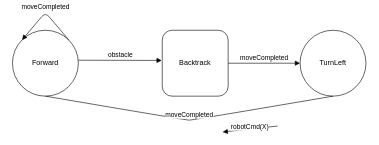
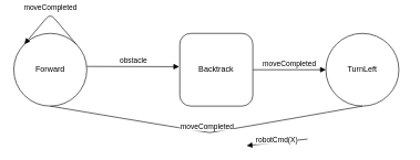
  <mxCell id="0" />
  <mxCell id="1" parent="0" />
  <mxCell id="2" value="robotCmd(X)" style="html=1;verticalAlign=bottom;endArrow=block;entryX=0.017;entryY=0.561;entryDx=0;entryDy=0;entryPerimeter=0;exitX=1.025;exitY=0.544;exitDx=0;exitDy=0;exitPerimeter=0;" parent="1" edge="1"><mxGeometry x="0.015" y="5" width="80" relative="1" as="geometry"><mxPoint x="462.5" y="209.84" as="sourcePoint" /><mxPoint x="370.8" y="219.84" as="targetPoint" /><mxPoint as="offset" /><Array as="points" /></mxGeometry></mxCell>
  <mxCell id="3" value="Forward" style="ellipse;whiteSpace=wrap;html=1;" parent="1" vertex="1"><mxGeometry x="20" y="50" width="110" height="110" as="geometry" /></mxCell>
  <mxCell id="4" value="Backtrack" style="whiteSpace=wrap;html=1;rounded=1;" parent="1" vertex="1"><mxGeometry x="270" y="50" width="110" height="110" as="geometry" /></mxCell>
- <mxCell id="5" value="TurnLeft" style="ellipse;whiteSpace=wrap;html=1;" parent="1" vertex="1"><mxGeometry x="500" y="50" width="110" height="110" as="geometry" /></mxCell>
+ <mxCell id="5" value="TurnLeft" style="ellipse;whiteSpace=wrap;html=1;" parent="1" vertex="1"><mxGeometry x="490" y="50" width="110" height="110" as="geometry" /></mxCell>
  <mxCell id="6" value="obstacle" style="html=1;verticalAlign=bottom;endArrow=block;entryX=-0.008;entryY=0.458;entryDx=0;entryDy=0;entryPerimeter=0;" parent="1" target="4" edge="1"><mxGeometry width="80" relative="1" as="geometry"><mxPoint x="130" y="100" as="sourcePoint" /><mxPoint x="210" y="100" as="targetPoint" /></mxGeometry></mxCell>
  <mxCell id="7" value="moveCompleted" style="html=1;verticalAlign=bottom;endArrow=block;entryX=0;entryY=0.5;entryDx=0;entryDy=0;exitX=1;exitY=0.5;exitDx=0;exitDy=0;" parent="1" source="4" target="5" edge="1"><mxGeometry width="80" relative="1" as="geometry"><mxPoint x="140" y="110" as="sourcePoint" /><mxPoint x="279.12" y="110.38" as="targetPoint" /></mxGeometry></mxCell>
  <mxCell id="8" value="moveCompleted" style="html=1;verticalAlign=bottom;endArrow=none;entryX=0.5;entryY=1;entryDx=0;entryDy=0;exitX=0.5;exitY=1;exitDx=0;exitDy=0;curved=1;" parent="1" source="5" target="3" edge="1"><mxGeometry width="80" relative="1" as="geometry"><mxPoint x="390" y="115" as="sourcePoint" /><mxPoint x="510" y="115" as="targetPoint" /><Array as="points"><mxPoint x="320" y="200" /><mxPoint x="310" y="200" /></Array></mxGeometry></mxCell>
  <mxCell id="9" value="moveCompleted" style="html=1;verticalAlign=bottom;endArrow=block;exitX=1;exitY=0;exitDx=0;exitDy=0;entryX=0;entryY=0;entryDx=0;entryDy=0;edgeStyle=orthogonalEdgeStyle;" parent="1" source="3" target="3" edge="1"><mxGeometry width="80" relative="1" as="geometry"><mxPoint x="565" y="170" as="sourcePoint" /><mxPoint x="290" y="190" as="targetPoint" /><Array as="points"><mxPoint x="75" y="20" /></Array></mxGeometry></mxCell>
